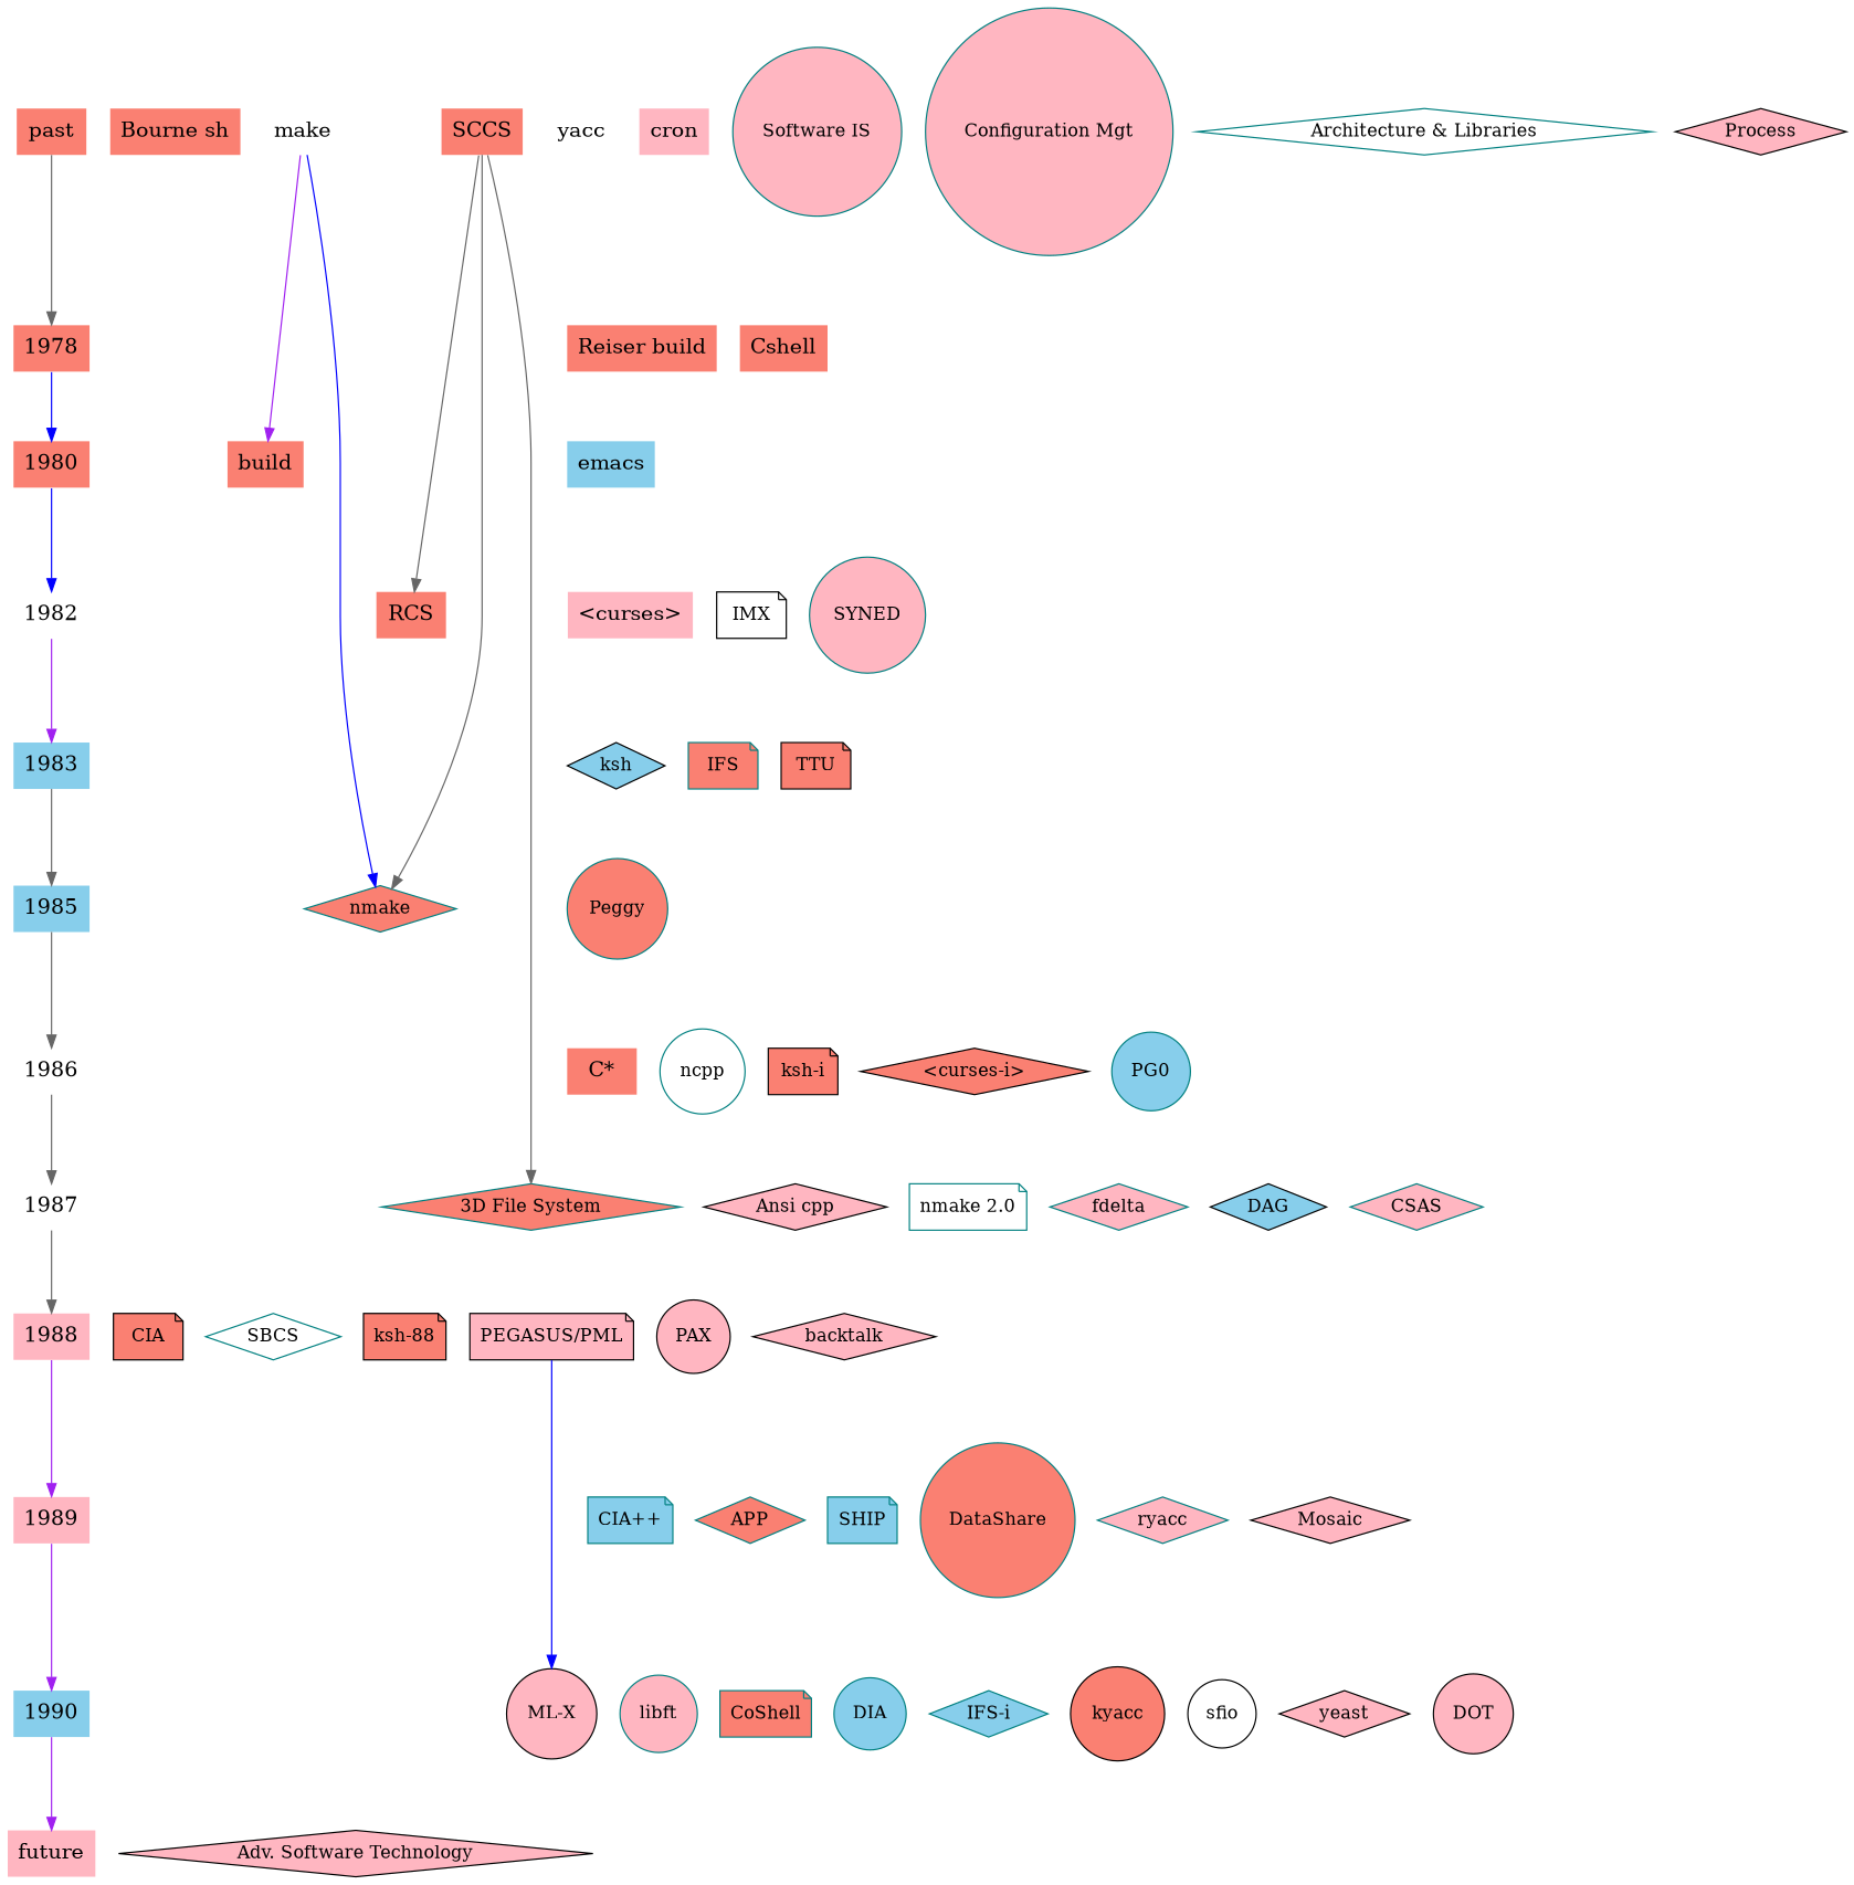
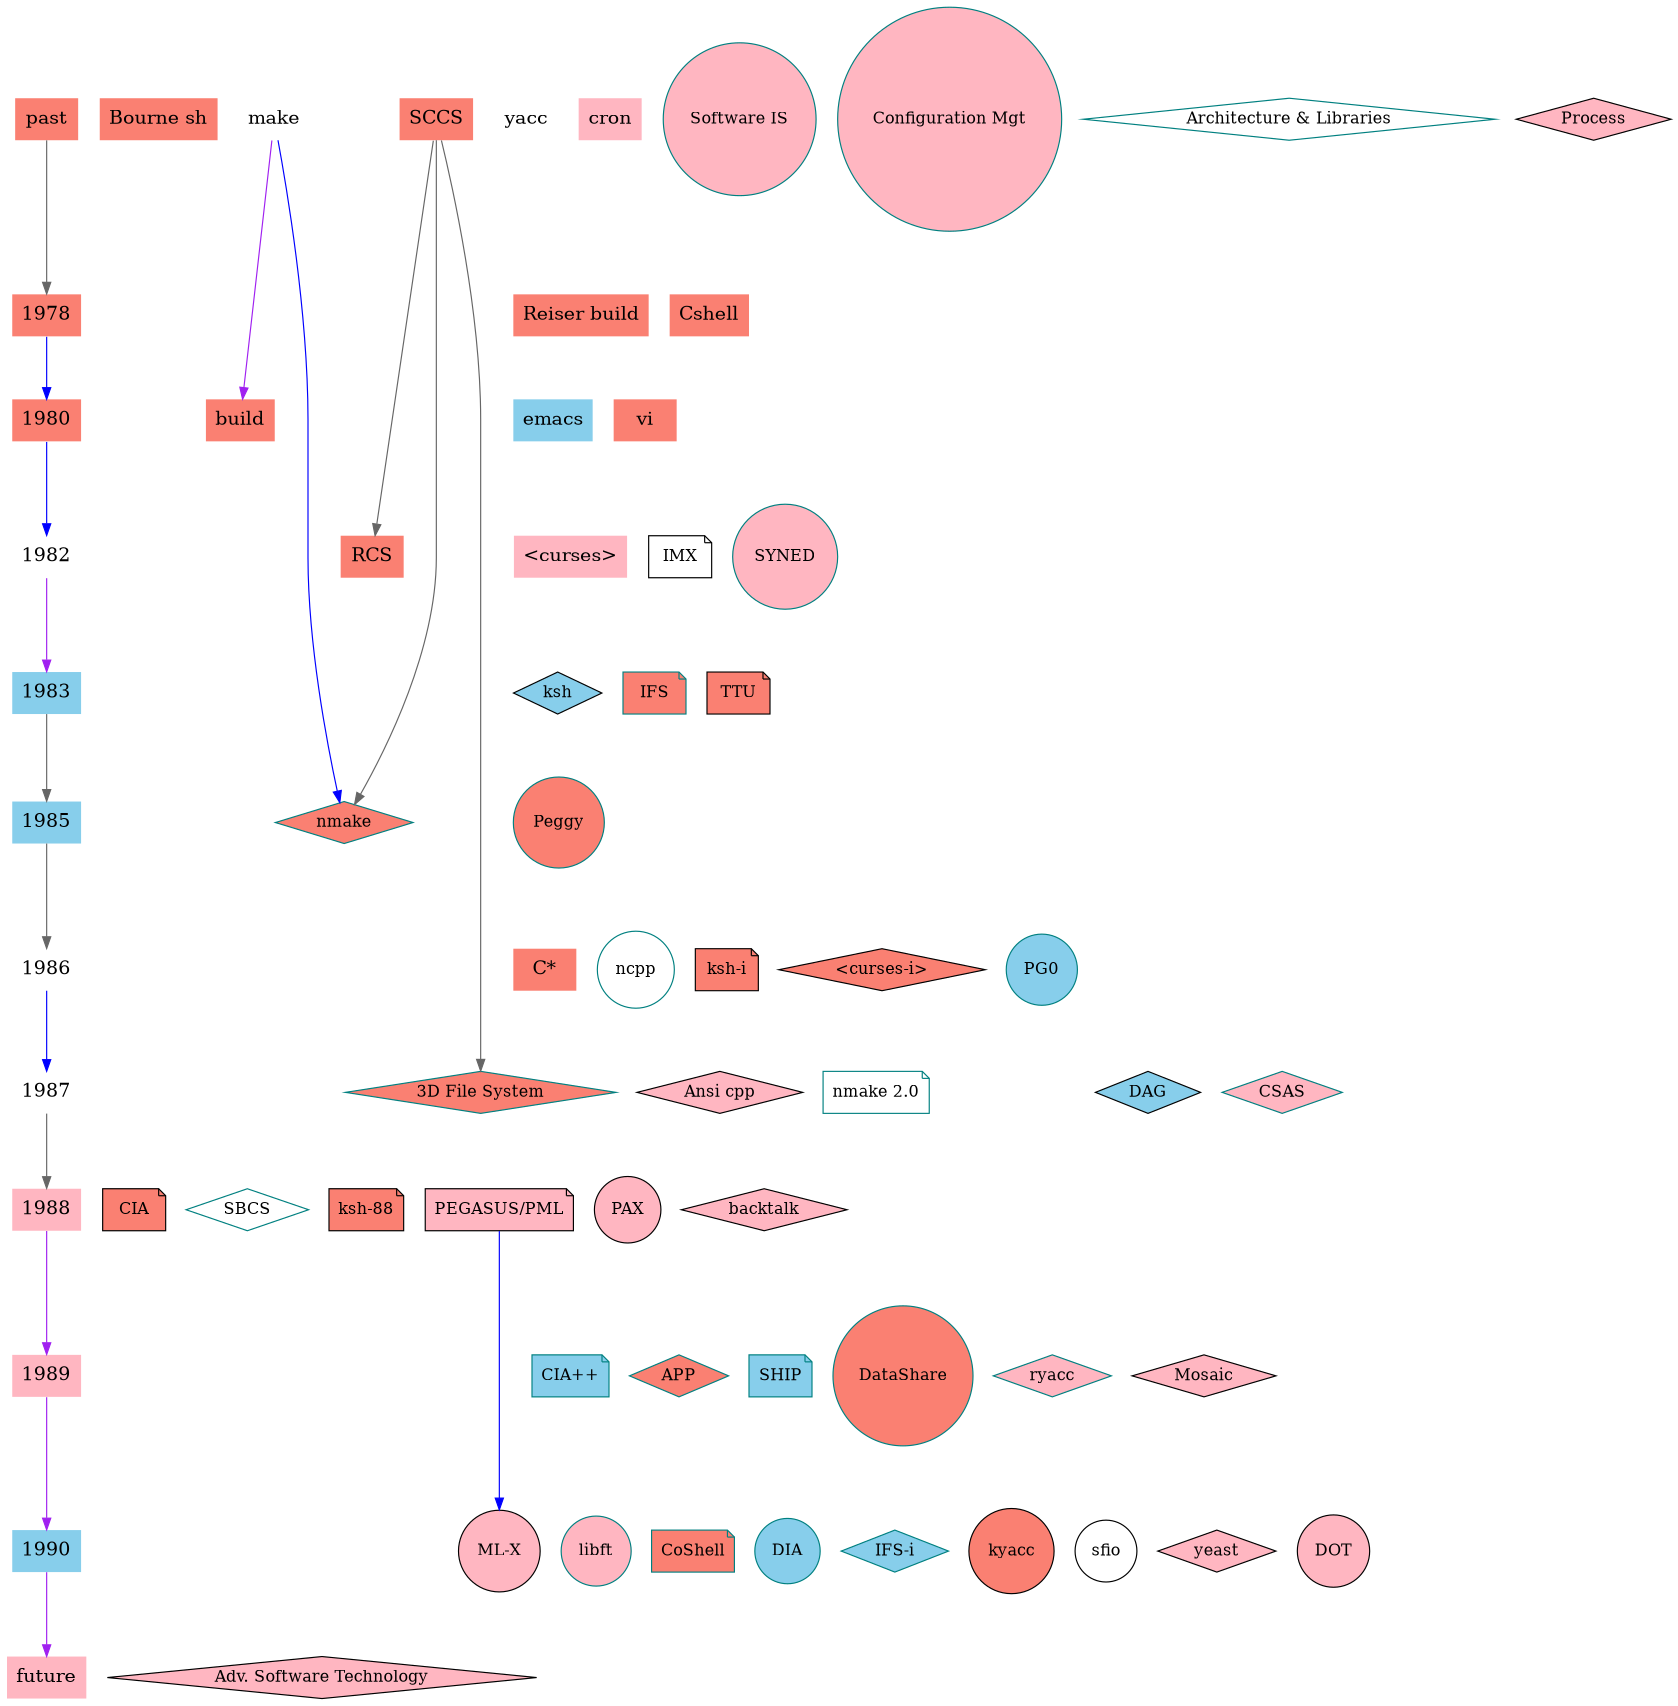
  digraph {
    ranksep=.75
    node [color=teal fillcolor=salmon shape=plaintext style=filled]
    edge [color=gray40]
    past [fontsize=16]
    1978 [color=black fontsize=16]
    1980 [fontsize=16]
    1982 [color=black fillcolor=white fontsize=16]
    1983 [fillcolor=skyblue fontsize=16]
    1985 [fillcolor=skyblue fontsize=16]
    1986 [fillcolor=white fontsize=16]
    1987 [color=black fillcolor=white fontsize=16]
    1988 [fillcolor=lightpink fontsize=16]
    1989 [color=black fillcolor=lightpink fontsize=16]
    1990 [fillcolor=skyblue fontsize=16]
    future [fillcolor=lightpink fontsize=16]
    "Bourne sh" [fontsize=16]
    make [color=black fillcolor=white fontsize=16]
    SCCS [color=black fontsize=16]
    yacc [fillcolor=white fontsize=16]
    cron [color=black fillcolor=lightpink fontsize=16]
    n18 [color=black fontsize=16 label="Reiser build"]
    Cshell [fontsize=16]
    emacs [fillcolor=skyblue fontsize=16]
    build [color=black fontsize=16]
+   vi [color=black fontsize=16]
    "<curses>" [fillcolor=lightpink fontsize=16]
    RCS [color=black fontsize=16]
    "C*" [fontsize=16]
    "Software IS" [fillcolor=lightpink shape=circle]
    "Configuration Mgt" [fillcolor=lightpink shape=circle]
    "Architecture & Libraries" [fillcolor=white shape=diamond]
    Process [color=black fillcolor=lightpink shape=diamond]
    IMX [color=black fillcolor=white shape=note]
    SYNED [fillcolor=lightpink shape=circle]
    ksh [color=black fillcolor=skyblue shape=diamond]
    IFS [shape=note]
    TTU [color=black shape=note]
    nmake [shape=diamond]
    Peggy [shape=circle]
    ncpp [fillcolor=white shape=circle]
    "ksh-i" [color=black shape=note]
    "<curses-i>" [color=black shape=diamond]
    n40 [fillcolor=skyblue label=PG0 shape=circle]
    "Ansi cpp" [color=black fillcolor=lightpink shape=diamond]
    "nmake 2.0" [fillcolor=white shape=note]
    "3D File System" [shape=diamond]
-   fdelta [fillcolor=lightpink shape=diamond]
    DAG [color=black fillcolor=skyblue shape=diamond]
    CSAS [fillcolor=lightpink shape=diamond]
    CIA [color=black shape=note]
    SBCS [fillcolor=white shape=diamond]
    "ksh-88" [color=black shape=note]
    "PEGASUS/PML" [color=black fillcolor=lightpink shape=note]
    PAX [color=black fillcolor=lightpink shape=circle]
    backtalk [color=black fillcolor=lightpink shape=diamond]
    "CIA++" [fillcolor=skyblue shape=note]
    APP [shape=diamond]
    SHIP [fillcolor=skyblue shape=note]
    DataShare [shape=circle]
    ryacc [fillcolor=lightpink shape=diamond]
    Mosaic [color=black fillcolor=lightpink shape=diamond]
    libft [fillcolor=lightpink shape=circle]
    CoShell [shape=note]
    DIA [fillcolor=skyblue shape=circle]
    "IFS-i" [fillcolor=skyblue shape=diamond]
    kyacc [color=black shape=circle]
    sfio [color=black fillcolor=white shape=circle]
    yeast [color=black fillcolor=lightpink shape=diamond]
    "ML-X" [color=black fillcolor=lightpink shape=circle]
    DOT [color=black fillcolor=lightpink shape=circle]
    "Adv. Software Technology" [color=black fillcolor=lightpink shape=diamond]
    subgraph sub_1 {
      past
      1978
      1980
      1982
      1983
      1985
      1986
      1987
      1988
      1989
      1990
      future
      "Bourne sh"
      make
      SCCS
      yacc
      cron
      n18
      Cshell
      emacs
      build
+     vi
      "<curses>"
      RCS
      "C*"
    }
    subgraph sub_2 {
      rank=same
      "Software IS"
      "Configuration Mgt"
      "Architecture & Libraries"
      Process
    }
    subgraph sub_3 {
      rank=same
      past
      "Bourne sh"
      make
      SCCS
      yacc
      cron
    }
    subgraph sub_4 {
      rank=same
      1978
      n18
      Cshell
    }
    subgraph sub_5 {
      rank=same
      1980
      emacs
      build
+     vi
    }
    subgraph sub_6 {
      rank=same
      1982
      "<curses>"
      RCS
      IMX
      SYNED
    }
    subgraph sub_7 {
      rank=same
      1983
      ksh
      IFS
      TTU
    }
    subgraph sub_8 {
      rank=same
      1985
      nmake
      Peggy
    }
    subgraph sub_9 {
      rank=same
      1986
      "C*"
      ncpp
      "ksh-i"
      "<curses-i>"
      n40
    }
    subgraph sub_10 {
      rank=same
      1987
      "Ansi cpp"
      "nmake 2.0"
      "3D File System"
-     fdelta
      DAG
      CSAS
    }
    subgraph sub_11 {
      rank=same
      1988
      CIA
      SBCS
      "ksh-88"
      "PEGASUS/PML"
      PAX
      backtalk
    }
    subgraph sub_12 {
      rank=same
      1989
      "CIA++"
      APP
      SHIP
      DataShare
      ryacc
      Mosaic
    }
    subgraph sub_13 {
      rank=same
      1990
      libft
      CoShell
      DIA
      "IFS-i"
      kyacc
      sfio
      yeast
      "ML-X"
      DOT
    }
    subgraph sub_14 {
      rank=same
      future
      "Adv. Software Technology"
    }
    past -> 1978
    1978 -> 1980 [color=blue]
    1980 -> 1982 [color=blue]
    1982 -> 1983 [color=purple]
    1983 -> 1985
    1985 -> 1986
-   1986 -> 1987
+   1986 -> 1987 [color=blue]
    1987 -> 1988
    1988 -> 1989 [color=purple]
    1989 -> 1990 [color=purple]
    1990 -> future [color=purple]
    make -> build [color=purple]
    make -> nmake [color=blue]
    SCCS -> RCS
    SCCS -> nmake
    SCCS -> "3D File System"
    "PEGASUS/PML" -> "ML-X" [color=blue]
  }
